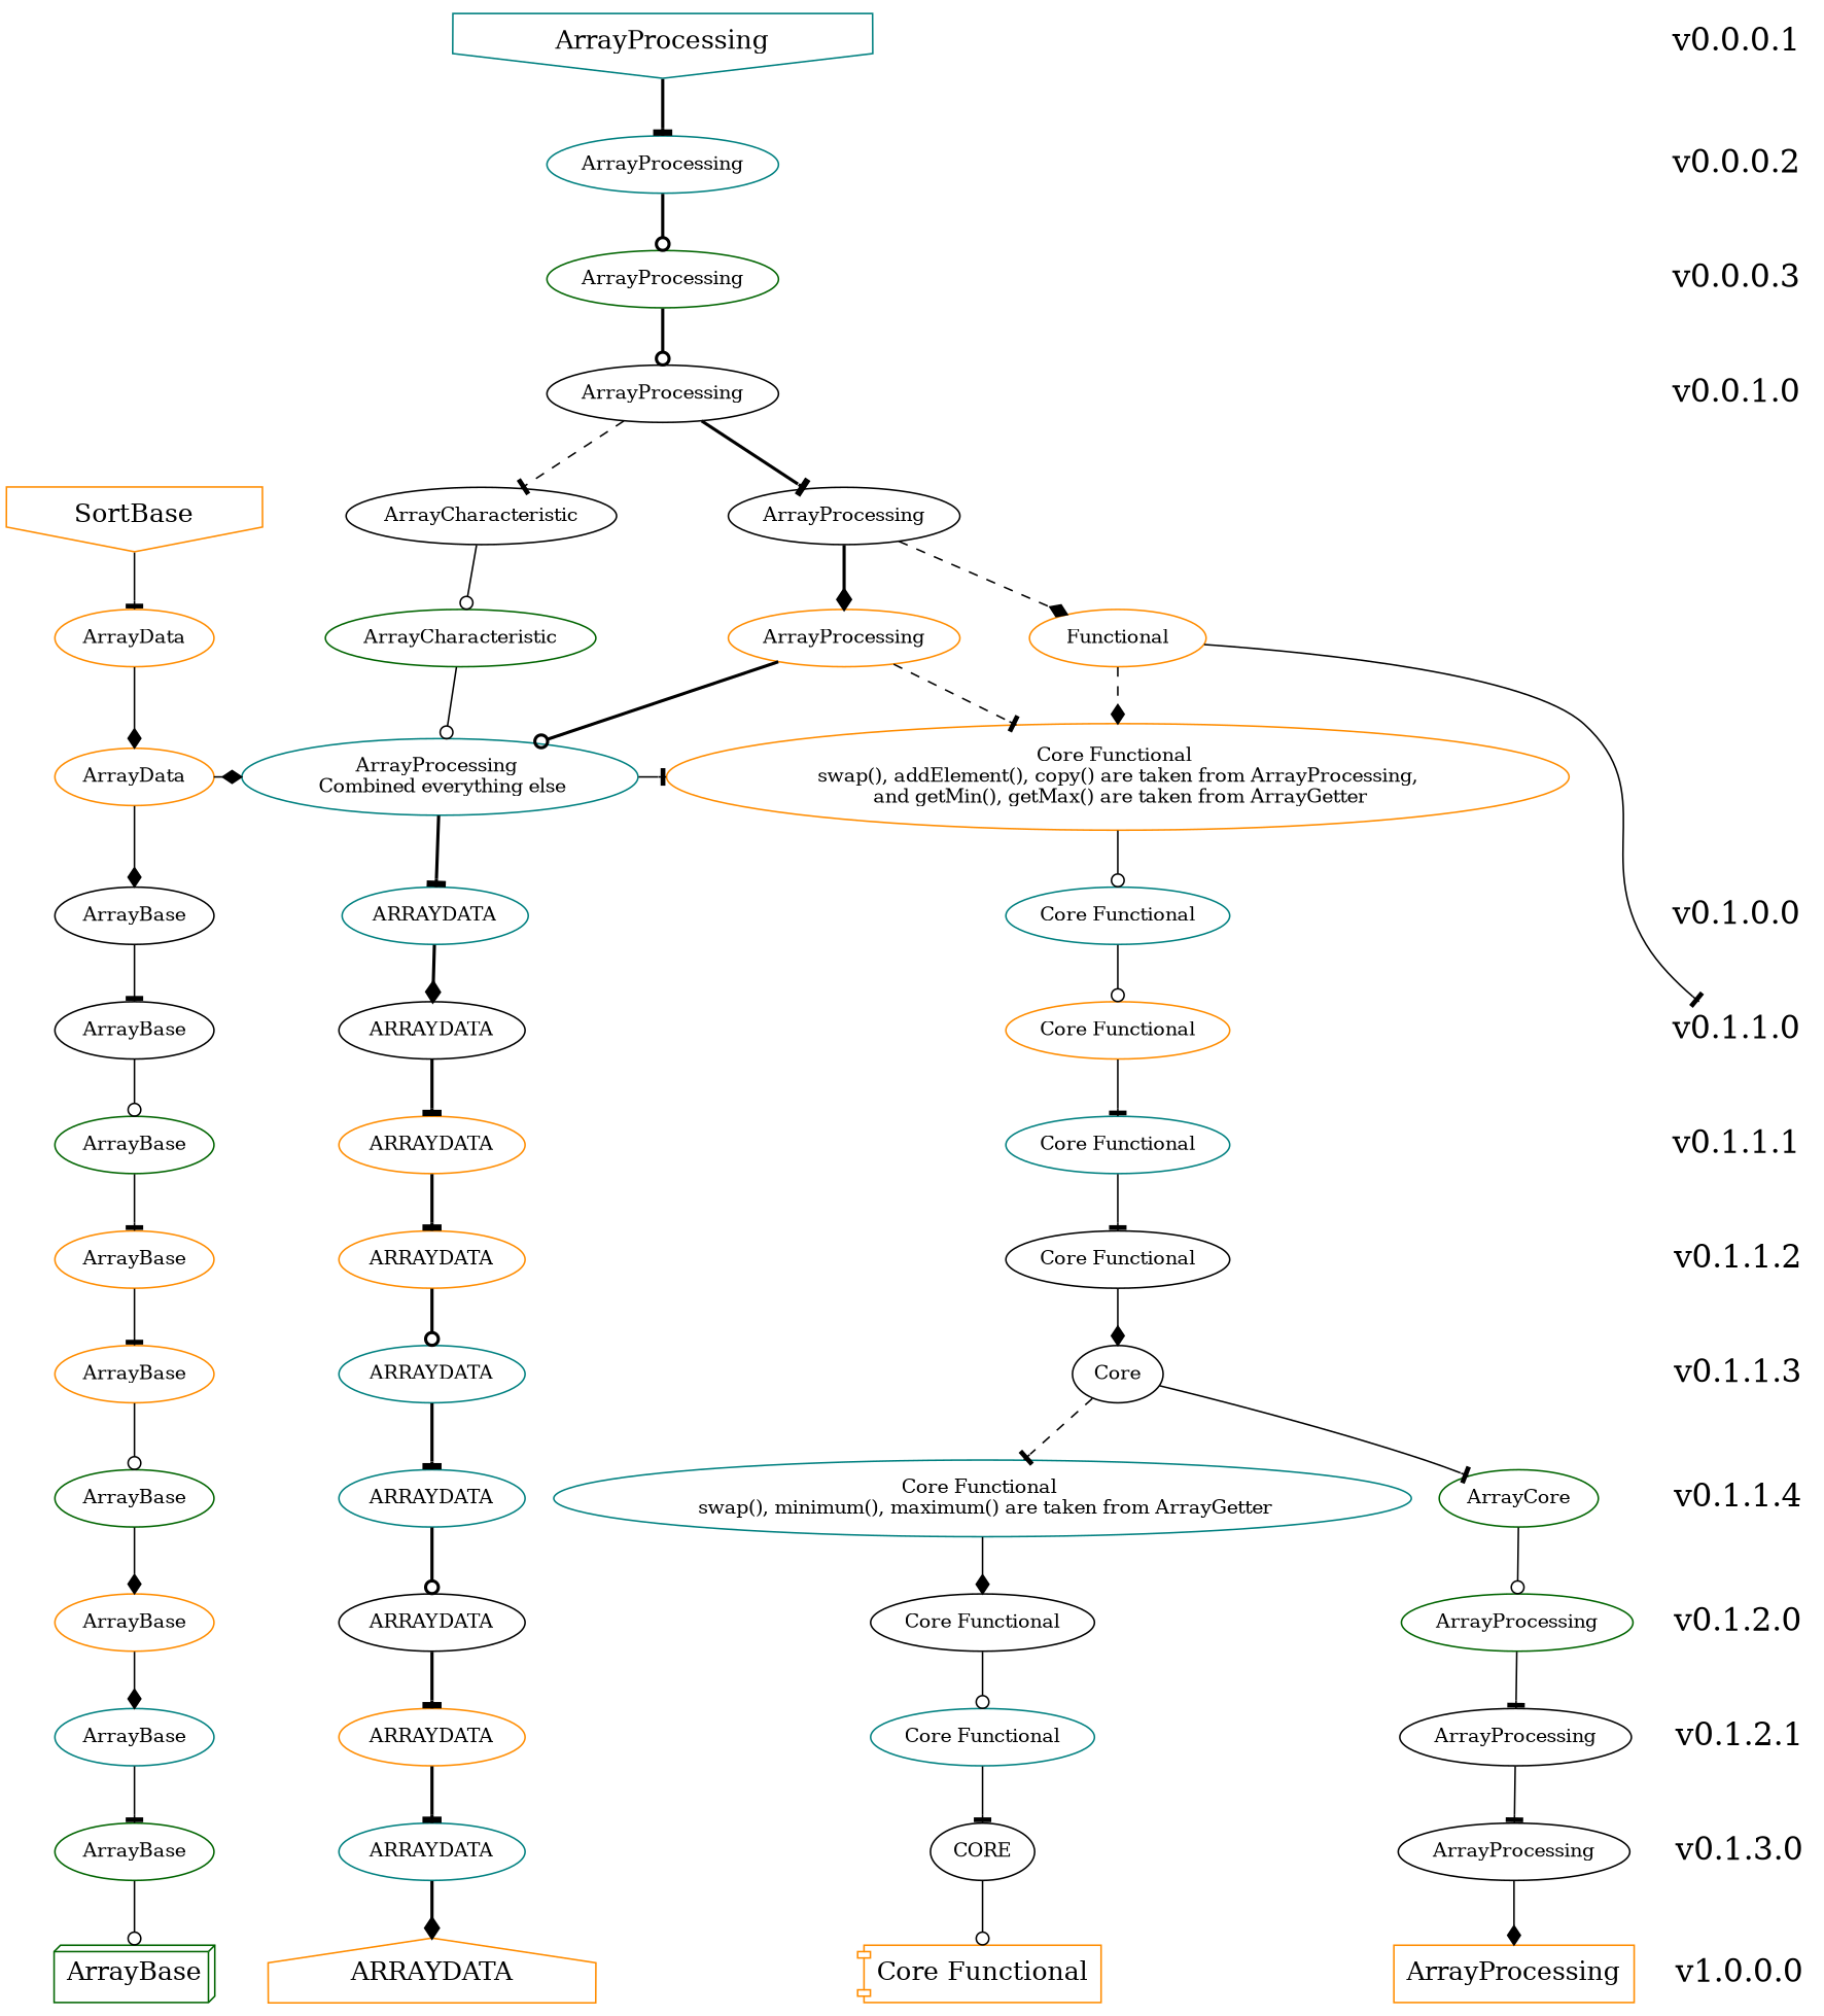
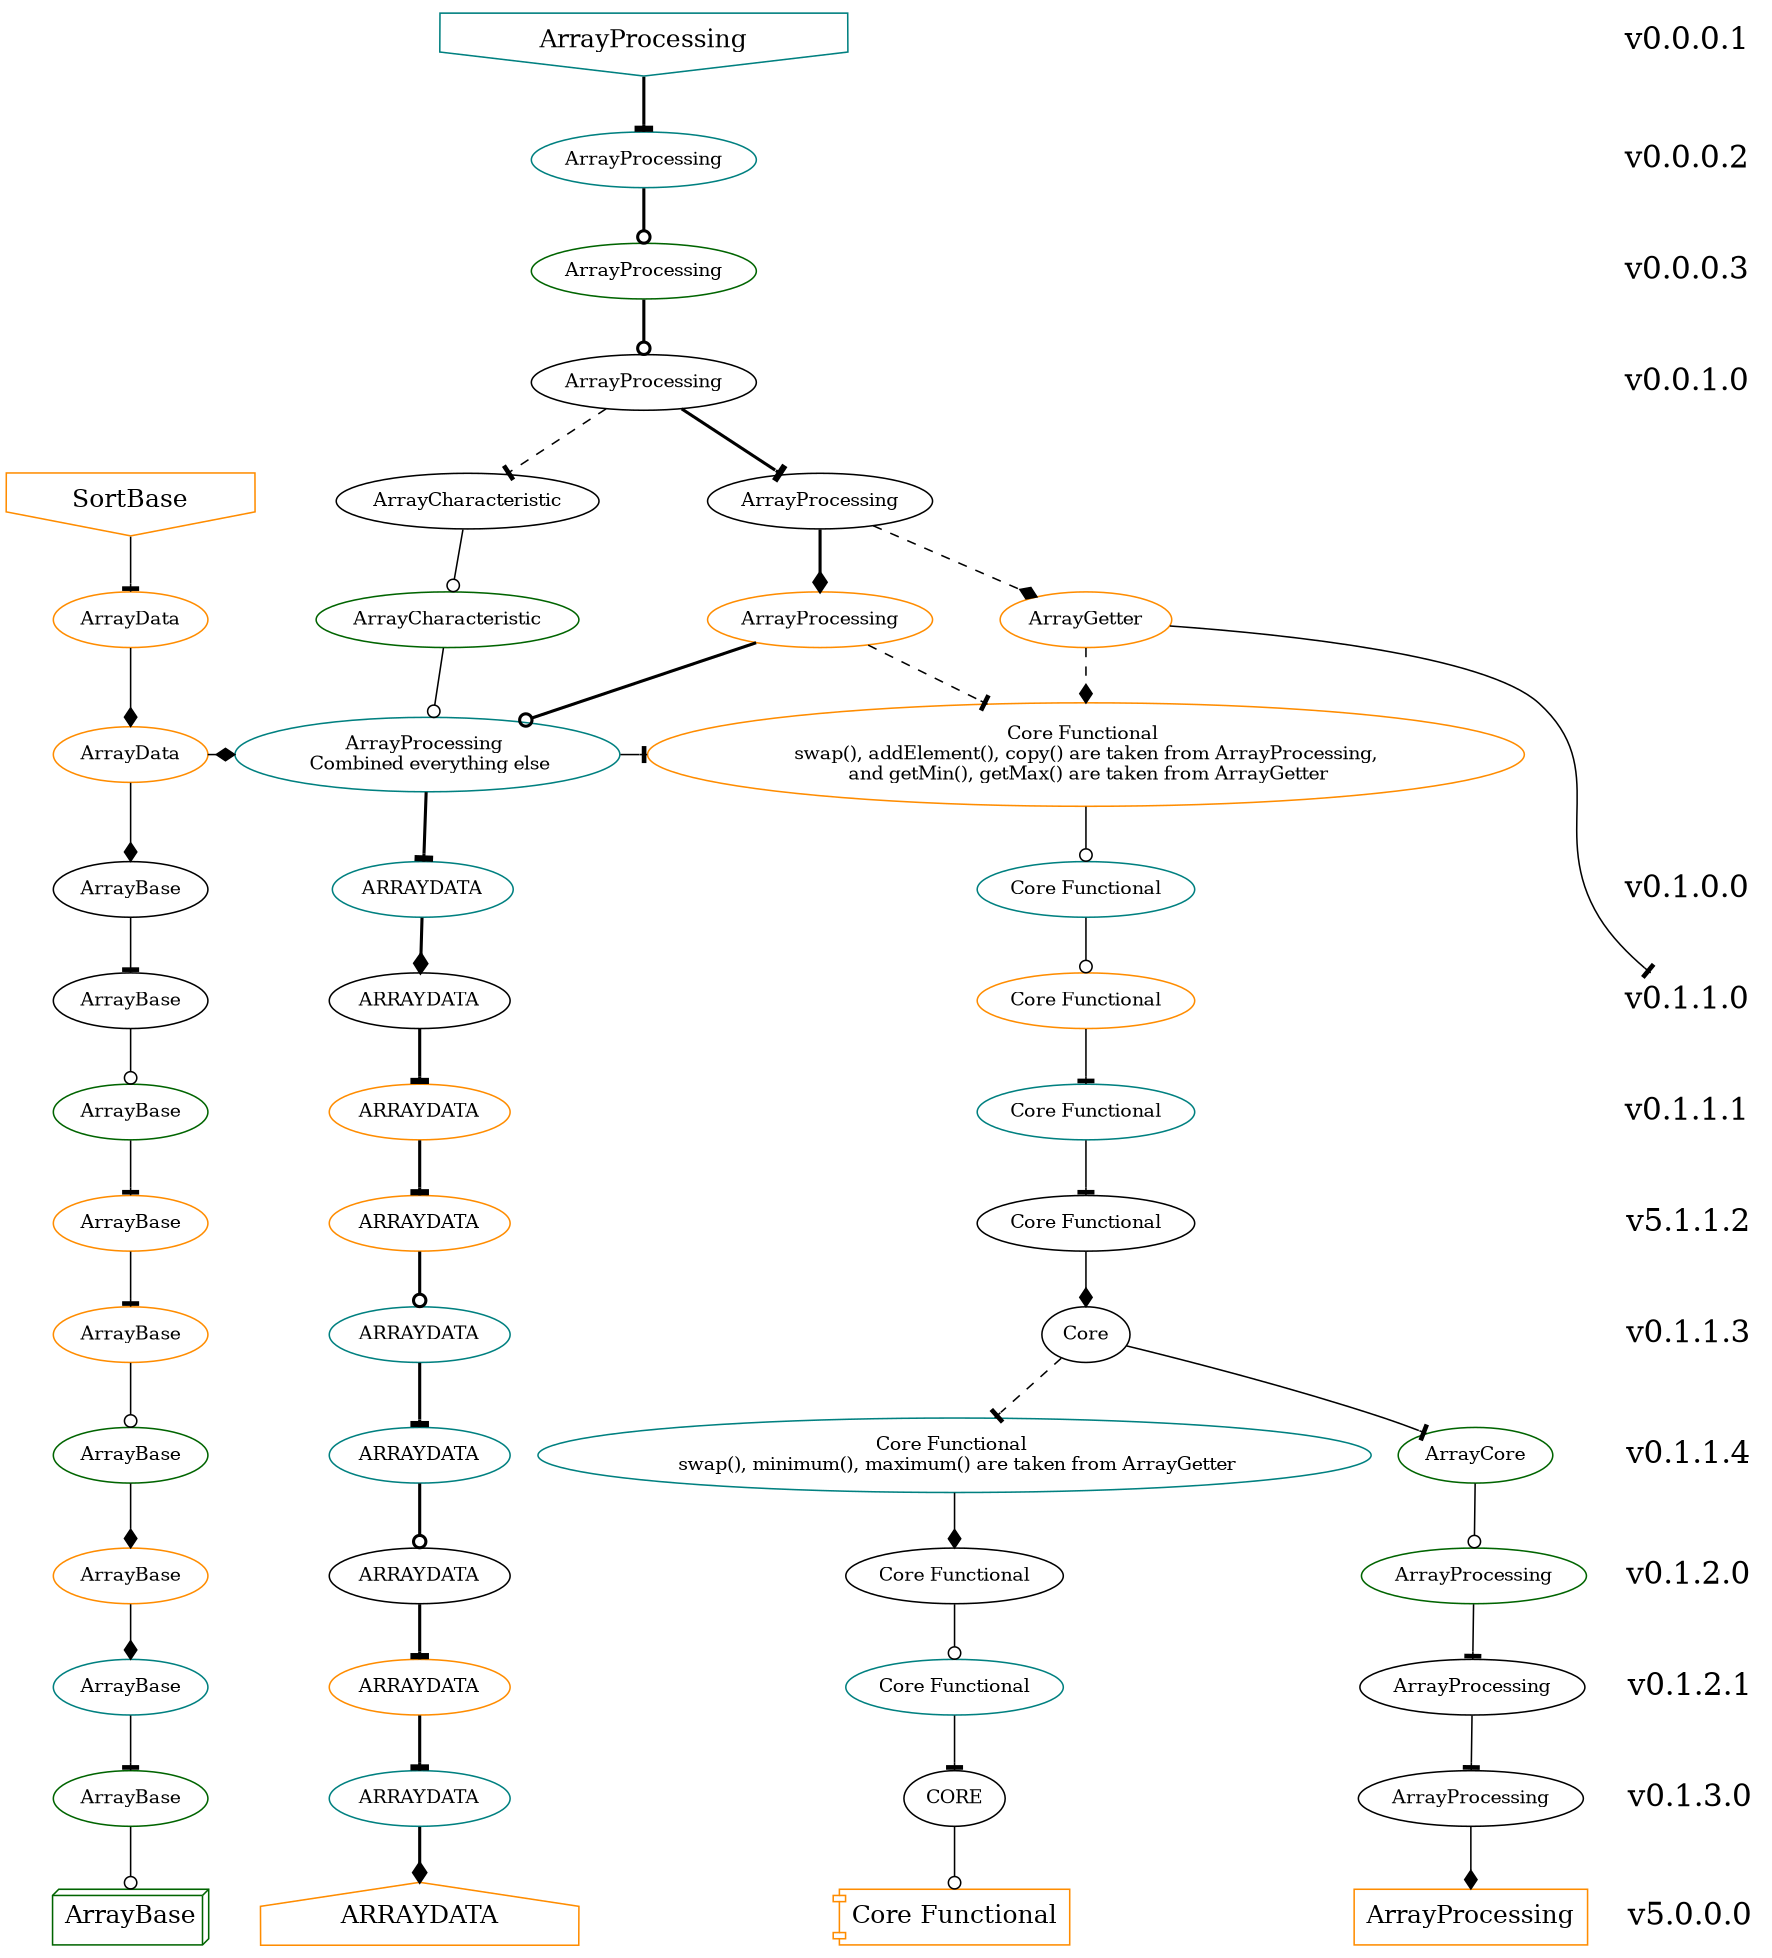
  digraph {
    fontname="Helvetica,Arial,sans-serif"
    node [color=darkorange fontsize=12]
    edge [arrowhead=tee]
    "v0.0.0.1" [color=black fontsize=20 shape=plaintext]
    "v0.0.0.2" [color=teal fontsize=20 shape=plaintext]
    "v0.0.0.3" [color=teal fontsize=20 shape=plaintext]
    "v0.0.1.0" [color=teal fontsize=20 shape=plaintext]
    "v0.1.0.0" [color=black fontsize=20 shape=plaintext]
    "v0.1.1.0" [color=darkgreen fontsize=20 shape=plaintext]
    "v0.1.1.1" [fontsize=20 shape=plaintext]
-   "v0.1.1.2" [color=darkgreen fontsize=20 shape=plaintext]
+   "v0.1.1.2" [color=darkgreen fontsize=20 shape=plaintext label="v5.1.1.2"]
    "v0.1.1.3" [color=black fontsize=20 shape=plaintext]
    "v0.1.1.4" [fontsize=20 shape=plaintext]
    "v0.1.2.0" [color=darkgreen fontsize=20 shape=plaintext]
    "v0.1.2.1" [fontsize=20 shape=plaintext]
    "v0.1.3.0" [color=black fontsize=20 shape=plaintext]
-   "v1.0.0.0" [color=teal fontsize=20 shape=plaintext]
+   "v1.0.0.0" [color=teal fontsize=20 shape=plaintext label="v5.0.0.0"]
    n15 [color=teal fontsize=16 label=ArrayProcessing shape=invhouse]
    n16 [color=teal label=ArrayProcessing]
    n17 [color=darkgreen label=ArrayProcessing]
    n18 [color=black label=ArrayProcessing]
    n19 [color=black label=ArrayProcessing]
    n20 [color=black label=ArrayCharacteristic]
    n21 [fontsize=16 label=SortBase shape=invhouse]
    n22 [label=ArrayProcessing]
-   n23 [label=Functional]
+   n23 [label=ArrayGetter]
    n24 [color=darkgreen label=ArrayCharacteristic]
    n25 [label=ArrayData]
    n26 [label="Core Functional \n swap(), addElement(), copy() are taken from ArrayProcessing, \n and getMin(), getMax() are taken from ArrayGetter"]
    n27 [color=teal label="ArrayProcessing \n Combined everything else"]
    n28 [label=ArrayData]
    n29 [color=teal label="Core Functional"]
    n30 [color=teal label=ARRAYDATA]
    n31 [color=black label=ArrayBase]
    n32 [label="Core Functional"]
    n33 [color=black label=ARRAYDATA]
    n34 [color=black label=ArrayBase]
    n35 [color=teal label="Core Functional"]
    n36 [label=ARRAYDATA]
    n37 [color=darkgreen label=ArrayBase]
    n38 [color=black label="Core Functional"]
    n39 [label=ARRAYDATA]
    n40 [label=ArrayBase]
    n41 [color=black label=Core]
    n42 [color=teal label=ARRAYDATA]
    n43 [label=ArrayBase]
    n44 [color=teal label="Core Functional \n swap(), minimum(), maximum() are taken from ArrayGetter"]
    n45 [color=darkgreen label=ArrayCore]
    n46 [color=teal label=ARRAYDATA]
    n47 [color=darkgreen label=ArrayBase]
    n48 [color=black label="Core Functional"]
    n49 [color=darkgreen label=ArrayProcessing]
    n50 [color=black label=ARRAYDATA]
    n51 [label=ArrayBase]
    n52 [color=teal label="Core Functional"]
    n53 [color=black label=ArrayProcessing]
    n54 [label=ARRAYDATA]
    n55 [color=teal label=ArrayBase]
    n56 [color=black label=CORE]
    n57 [color=black label=ArrayProcessing]
    n58 [color=teal label=ARRAYDATA]
    n59 [color=darkgreen label=ArrayBase]
    n60 [fontsize=16 label="Core Functional" shape=component]
    n61 [fontsize=16 label=ArrayProcessing shape=box]
    n62 [fontsize=16 label=ARRAYDATA shape=house]
    n63 [color=darkgreen fontsize=16 label=ArrayBase shape=box3d]
    subgraph sub_1 {
      "v0.0.0.1"
      "v0.0.0.2"
      "v0.0.0.3"
      "v0.0.1.0"
      "v0.1.0.0"
      "v0.1.1.0"
      "v0.1.1.1"
      "v0.1.1.2"
      "v0.1.1.3"
      "v0.1.1.4"
      "v0.1.2.0"
      "v0.1.2.1"
      "v0.1.3.0"
      "v1.0.0.0"
    }
    subgraph sub_2 {
      rank=same
      "v0.0.0.1"
      n15
    }
    subgraph sub_3 {
      rank=same
      "v0.0.0.2"
      n16
    }
    subgraph sub_4 {
      rank=same
      "v0.0.0.3"
      n17
    }
    subgraph sub_5 {
      rank=same
      "v0.0.1.0"
      n18
    }
    subgraph sub_6 {
      rank=same
      n19
      n20
      n21
    }
    subgraph sub_7 {
      rank=same
      n22
      n23
      n24
      n25
    }
    subgraph sub_8 {
      rank=same
      n26
      n27
      n28
    }
    subgraph sub_9 {
      rank=same
      "v0.1.0.0"
      n29
      n30
      n31
    }
    subgraph sub_10 {
      rank=same
      "v0.1.1.0"
      n32
      n33
      n34
    }
    subgraph sub_11 {
      rank=same
      "v0.1.1.1"
      n35
      n36
      n37
    }
    subgraph sub_12 {
      rank=same
      "v0.1.1.2"
      n38
      n39
      n40
    }
    subgraph sub_13 {
      rank=same
      "v0.1.1.3"
      n41
      n42
      n43
    }
    subgraph sub_14 {
      rank=same
      "v0.1.1.4"
      n44
      n45
      n46
      n47
    }
    subgraph sub_15 {
      rank=same
      "v0.1.2.0"
      n48
      n49
      n50
      n51
    }
    subgraph sub_16 {
      rank=same
      "v0.1.2.1"
      n52
      n53
      n54
      n55
    }
    subgraph sub_17 {
      rank=same
      "v0.1.3.0"
      n56
      n57
      n58
      n59
    }
    subgraph sub_18 {
      rank=same
      "v1.0.0.0"
      n60
      n61
      n62
      n63
    }
    "v0.0.0.1" -> "v0.0.0.2" [color=white arrowhead=""]
    "v0.0.0.2" -> "v0.0.0.3" [color=white arrowhead=""]
    "v0.0.0.3" -> "v0.0.1.0" [color=white arrowhead=""]
    "v0.0.1.0" -> "v0.1.0.0" [color=white arrowhead=""]
    "v0.1.0.0" -> "v0.1.1.0" [color=white arrowhead=""]
    "v0.1.1.0" -> "v0.1.1.1" [color=white arrowhead=""]
    "v0.1.1.1" -> "v0.1.1.2" [color=white arrowhead=""]
    "v0.1.1.2" -> "v0.1.1.3" [color=white arrowhead=""]
    "v0.1.1.3" -> "v0.1.1.4" [color=white arrowhead=""]
    "v0.1.1.4" -> "v0.1.2.0" [color=white arrowhead=""]
    "v0.1.2.0" -> "v0.1.2.1" [color=white arrowhead=""]
    "v0.1.2.1" -> "v0.1.3.0" [color=white arrowhead=""]
    "v0.1.3.0" -> "v1.0.0.0" [color=white arrowhead=""]
    n15 -> n16 [style=bold]
    n16 -> n17 [arrowhead=odot style=bold]
    n17 -> n18 [arrowhead=odot style=bold]
    n18 -> n19 [style=bold]
    n18 -> n20 [style=dashed]
    n19 -> n22 [arrowhead=diamond style=bold]
    n19 -> n23 [arrowhead=diamond style=dashed]
    n20 -> n24 [arrowhead=odot]
    n21 -> n25
    n22 -> n26 [style=dashed]
    n22 -> n27 [arrowhead=odot style=bold]
    n23 -> "v0.1.1.0"
    n23 -> n26 [arrowhead=diamond style=dashed]
    n24 -> n27 [arrowhead=odot]
    n25 -> n28 [arrowhead=diamond]
    n26 -> n29 [arrowhead=odot]
    n27 -> n26
    n27 -> n30 [style=bold]
    n28 -> n27 [arrowhead=diamond]
    n28 -> n31 [arrowhead=diamond]
    n29 -> n32 [arrowhead=odot]
    n30 -> n33 [arrowhead=diamond style=bold]
    n31 -> n34
    n32 -> n35
    n33 -> n36 [style=bold]
    n34 -> n37 [arrowhead=odot]
    n35 -> n38
    n36 -> n39 [style=bold]
    n37 -> n40
    n38 -> n41 [arrowhead=diamond]
    n39 -> n42 [arrowhead=odot style=bold]
    n40 -> n43
    n41 -> n44 [style=dashed]
    n41 -> n45
    n42 -> n46 [style=bold]
    n43 -> n47 [arrowhead=odot]
    n44 -> n48 [arrowhead=diamond]
    n45 -> n49 [arrowhead=odot]
    n46 -> n50 [arrowhead=odot style=bold]
    n47 -> n51 [arrowhead=diamond]
    n48 -> n52 [arrowhead=odot]
    n49 -> n53
    n50 -> n54 [style=bold]
    n51 -> n55 [arrowhead=diamond]
    n52 -> n56
    n53 -> n57
    n54 -> n58 [style=bold]
    n55 -> n59
    n56 -> n60 [arrowhead=odot]
    n57 -> n61 [arrowhead=diamond]
    n58 -> n62 [arrowhead=diamond style=bold]
    n59 -> n63 [arrowhead=odot]
  }
